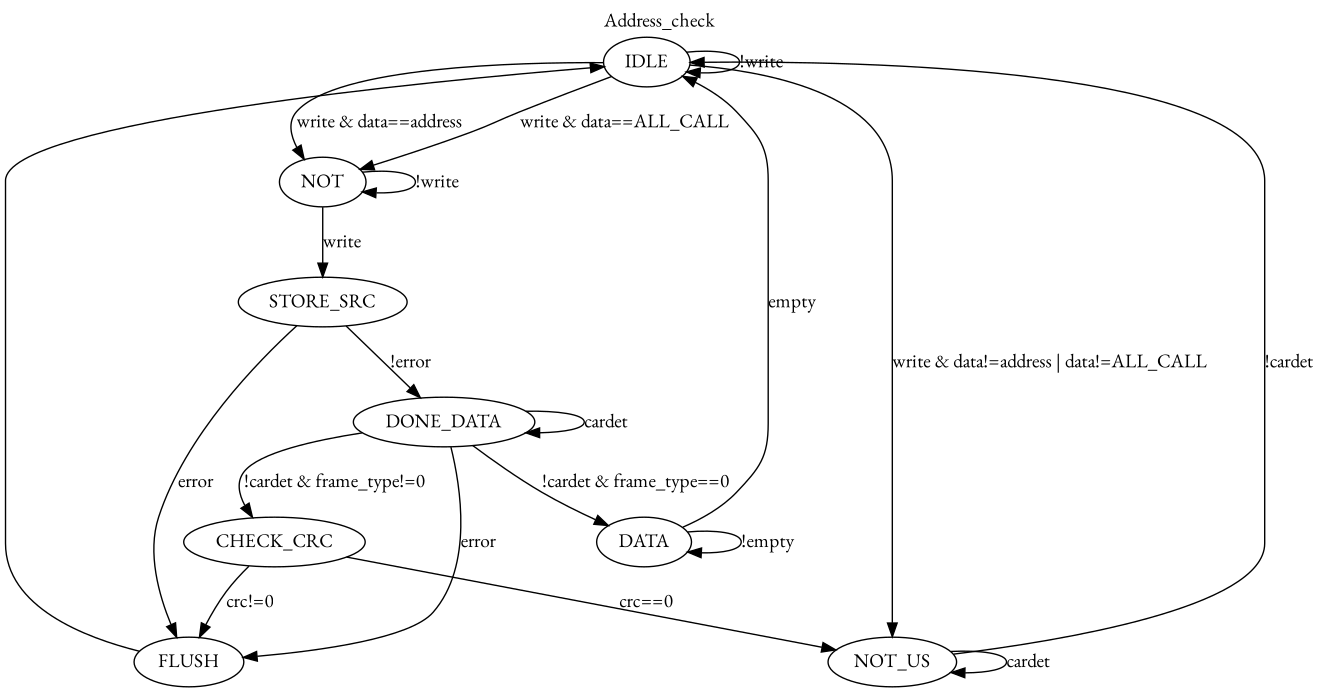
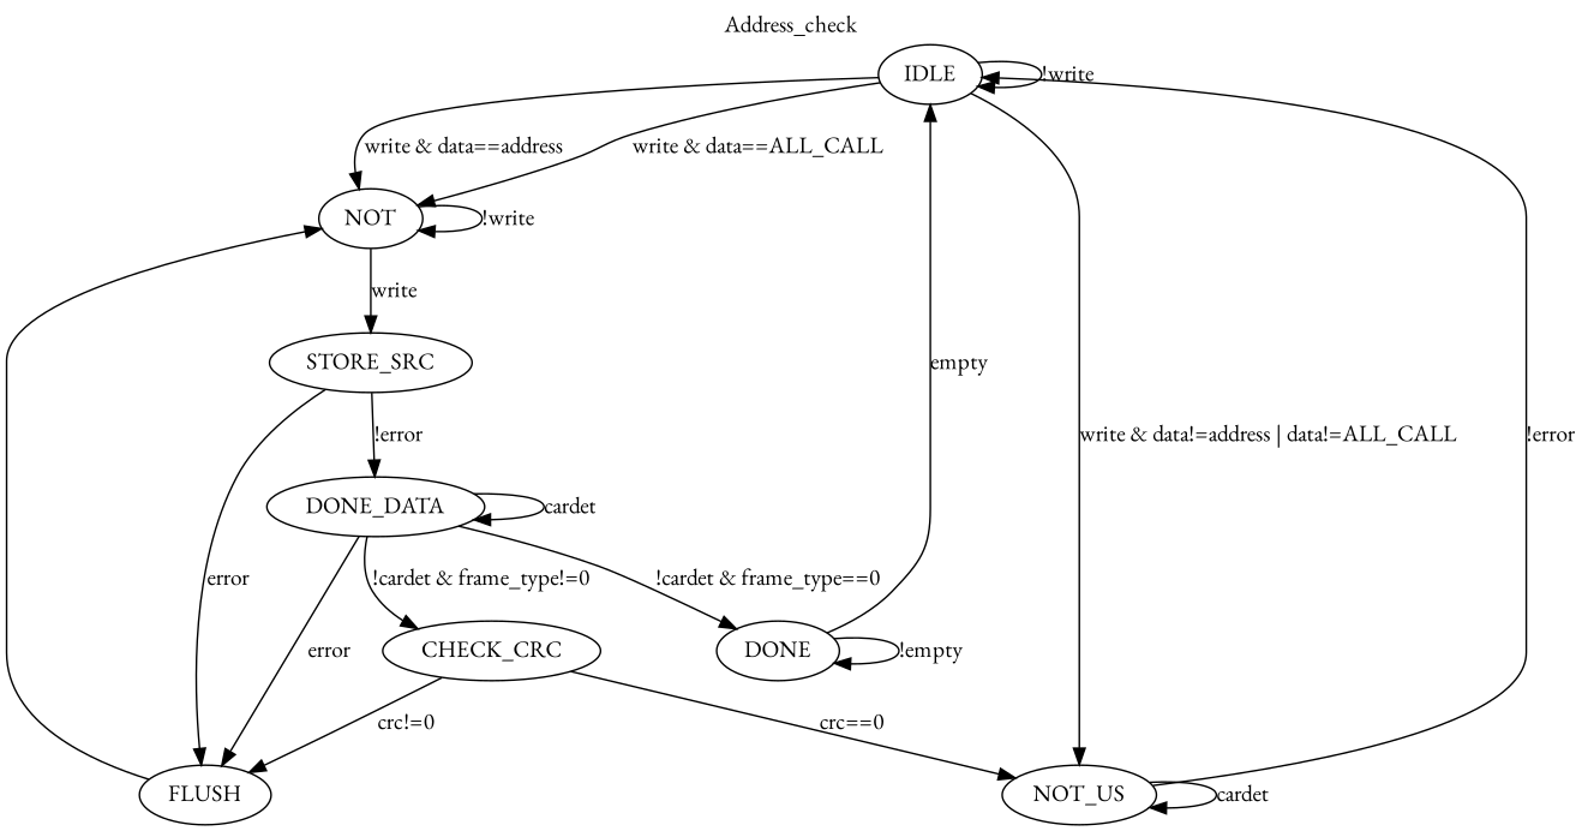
  digraph {
    fontname="EB Garamond"
    label=Address_check
    labelloc=t
    nodesep=0.5
    node [fontname="EB Garamond"]
    edge [fontname="EB Garamond"]
    IDLE
    n2 [label=NOT]
    NOT_US
    STORE_SRC
    FLUSH
    n6 [label=DONE_DATA]
-   DONE [label=DATA]
+   DONE
    CHECK_CRC
    IDLE -> IDLE [label="!write"]
    IDLE -> n2 [label="write & data==address"]
    IDLE -> n2 [label="write & data==ALL_CALL"]
    IDLE -> NOT_US [label="write & data!=address | data!=ALL_CALL"]
    n2 -> n2 [label="!write"]
    n2 -> STORE_SRC [label=write]
-   NOT_US -> IDLE [label="!cardet"]
+   NOT_US -> IDLE [label="!error"]
    NOT_US -> NOT_US [label=cardet]
    STORE_SRC -> FLUSH [label=error]
    STORE_SRC -> n6 [label="!error"]
-   FLUSH -> IDLE
+   FLUSH -> n2
    n6 -> FLUSH [label=error]
    n6 -> n6 [label=cardet]
    n6 -> DONE [label="!cardet & frame_type==0"]
    n6 -> CHECK_CRC [label="!cardet & frame_type!=0"]
    DONE -> IDLE [label=empty]
    DONE -> DONE [label="!empty"]
    CHECK_CRC -> NOT_US [label="crc==0"]
    CHECK_CRC -> FLUSH [label="crc!=0"]
  }
